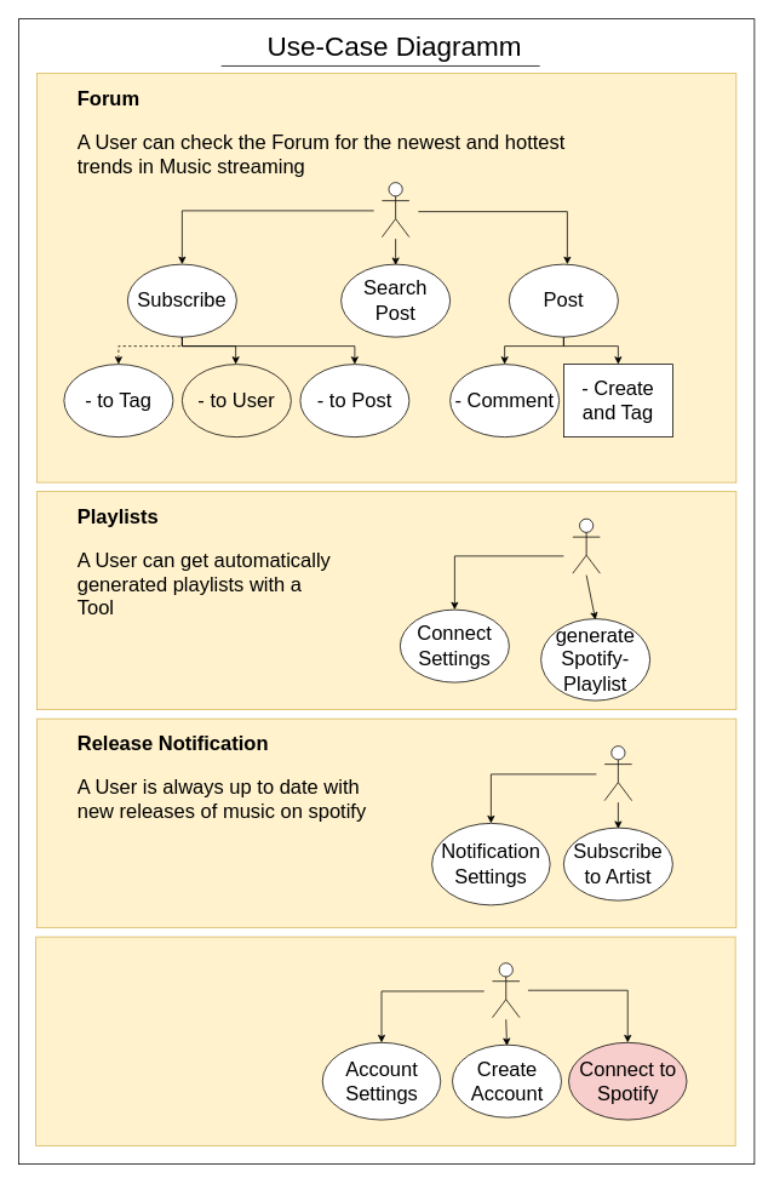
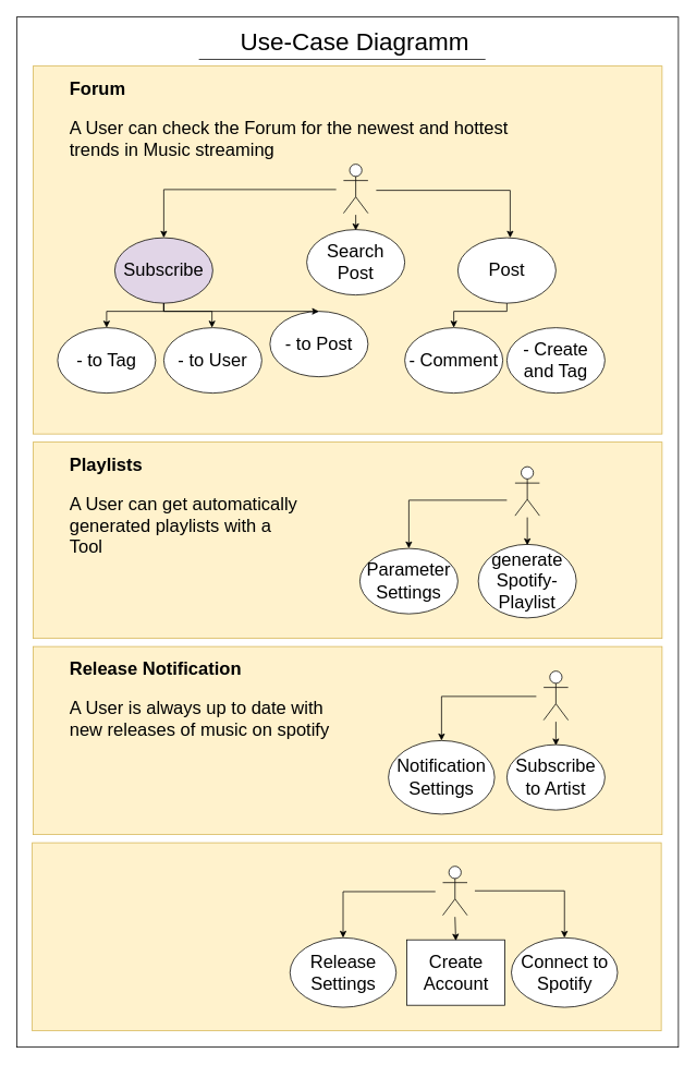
  <mxCell id="0" />
  <mxCell id="1" parent="0" />
  <mxCell id="2" value="" style="rounded=0;whiteSpace=wrap;html=1;" vertex="1" parent="1"><mxGeometry x="20" y="20" width="810" height="1260" as="geometry" /></mxCell>
  <mxCell id="3" value="" style="rounded=0;whiteSpace=wrap;html=1;fontSize=30;fillColor=#fff2cc;strokeColor=#d6b656;" vertex="1" parent="1"><mxGeometry x="40" y="80" width="770" height="450" as="geometry" /></mxCell>
  <mxCell id="4" value="Use-Case Diagramm" style="text;html=1;strokeColor=none;fillColor=none;align=center;verticalAlign=middle;whiteSpace=wrap;rounded=0;fontSize=30;" vertex="1" parent="1"><mxGeometry x="244" y="40" width="380" height="20" as="geometry" /></mxCell>
  <mxCell id="5" value="" style="shape=umlActor;verticalLabelPosition=bottom;verticalAlign=top;html=1;outlineConnect=0;fontSize=30;" vertex="1" parent="1"><mxGeometry x="420" y="200" width="30" height="60" as="geometry" /></mxCell>
  <mxCell id="6" value="" style="endArrow=none;html=1;fontSize=30;exitX=0.263;exitY=0.074;exitDx=0;exitDy=0;exitPerimeter=0;entryX=0.696;entryY=0.074;entryDx=0;entryDy=0;entryPerimeter=0;" edge="1" parent="1"><mxGeometry width="50" height="50" relative="1" as="geometry"><mxPoint x="243.03" y="71.8" as="sourcePoint" /><mxPoint x="593.76" y="71.8" as="targetPoint" /></mxGeometry></mxCell>
  <mxCell id="7" value="- to Tag" style="ellipse;whiteSpace=wrap;html=1;fontSize=22;" vertex="1" parent="1"><mxGeometry x="70" y="400" width="120" height="80" as="geometry" /></mxCell>
- <mxCell id="8" value="- Create and Tag" style="whiteSpace=wrap;html=1;fontSize=22;rounded=0;" vertex="1" parent="1"><mxGeometry x="620" y="400" width="120" height="80" as="geometry" /></mxCell>
- <mxCell id="9" style="edgeStyle=orthogonalEdgeStyle;rounded=0;orthogonalLoop=1;jettySize=auto;html=1;exitX=0.5;exitY=1;exitDx=0;exitDy=0;entryX=0.5;entryY=0;entryDx=0;entryDy=0;fontSize=22;dashed=1;" edge="1" parent="1" source="10" target="7"><mxGeometry relative="1" as="geometry"><Array as="points"><mxPoint x="130" y="380" /></Array></mxGeometry></mxCell>
- <mxCell id="10" value="Subscribe" style="ellipse;whiteSpace=wrap;html=1;fontSize=22;" vertex="1" parent="1"><mxGeometry x="140" y="290" width="120" height="80" as="geometry" /></mxCell>
- <mxCell id="11" style="edgeStyle=orthogonalEdgeStyle;rounded=0;orthogonalLoop=1;jettySize=auto;html=1;exitX=0.5;exitY=1;exitDx=0;exitDy=0;entryX=0.5;entryY=0;entryDx=0;entryDy=0;fontSize=22;" edge="1" parent="1" source="12" target="8"><mxGeometry relative="1" as="geometry"><Array as="points"><mxPoint x="620" y="380" /><mxPoint x="680" y="380" /></Array></mxGeometry></mxCell>
+ <mxCell id="8" value="- Create and Tag" style="ellipse;whiteSpace=wrap;html=1;fontSize=22;" vertex="1" parent="1"><mxGeometry x="620" y="400" width="120" height="80" as="geometry" /></mxCell>
+ <mxCell id="9" style="edgeStyle=orthogonalEdgeStyle;rounded=0;orthogonalLoop=1;jettySize=auto;html=1;exitX=0.5;exitY=1;exitDx=0;exitDy=0;entryX=0.5;entryY=0;entryDx=0;entryDy=0;fontSize=22;" edge="1" parent="1" source="10" target="7"><mxGeometry relative="1" as="geometry"><Array as="points"><mxPoint x="130" y="380" /></Array></mxGeometry></mxCell>
+ <mxCell id="10" value="Subscribe" style="ellipse;whiteSpace=wrap;html=1;fontSize=22;fillColor=#e1d5e7;" vertex="1" parent="1"><mxGeometry x="140" y="290" width="120" height="80" as="geometry" /></mxCell>
  <mxCell id="12" value="Post" style="ellipse;whiteSpace=wrap;html=1;fontSize=22;" vertex="1" parent="1"><mxGeometry x="560" y="290" width="120" height="80" as="geometry" /></mxCell>
  <mxCell id="13" value="&lt;h1 style=&quot;font-size: 22px&quot;&gt;Forum&lt;/h1&gt;&lt;p style=&quot;font-size: 22px&quot;&gt;A User can check the Forum for the newest and hottest trends in Music streaming&lt;br&gt;&lt;/p&gt;" style="text;html=1;strokeColor=none;fillColor=none;spacing=5;spacingTop=-20;whiteSpace=wrap;overflow=hidden;rounded=0;fontSize=22;" vertex="1" parent="1"><mxGeometry x="80" y="90" width="610" height="130" as="geometry" /></mxCell>
- <mxCell id="14" value="Search Post" style="ellipse;whiteSpace=wrap;html=1;fontSize=22;" vertex="1" parent="1"><mxGeometry x="375" y="290" width="120" height="80" as="geometry" /></mxCell>
- <mxCell id="15" value="- to User" style="ellipse;whiteSpace=wrap;html=1;fontSize=22;fillColor=#fff2cc;" vertex="1" parent="1"><mxGeometry x="200" y="400" width="120" height="80" as="geometry" /></mxCell>
+ <mxCell id="14" value="Search Post" style="ellipse;whiteSpace=wrap;html=1;fontSize=22;" vertex="1" parent="1"><mxGeometry x="375" y="280" width="120" height="80" as="geometry" /></mxCell>
+ <mxCell id="15" value="- to User" style="ellipse;whiteSpace=wrap;html=1;fontSize=22;" vertex="1" parent="1"><mxGeometry x="200" y="400" width="120" height="80" as="geometry" /></mxCell>
  <mxCell id="16" style="edgeStyle=orthogonalEdgeStyle;rounded=0;orthogonalLoop=1;jettySize=auto;html=1;entryX=0.5;entryY=0;entryDx=0;entryDy=0;fontSize=22;" edge="1" parent="1"><mxGeometry relative="1" as="geometry"><mxPoint x="411" y="231" as="sourcePoint" /><mxPoint x="200" y="290" as="targetPoint" /><Array as="points"><mxPoint x="411" y="231" /><mxPoint x="200" y="231" /></Array></mxGeometry></mxCell>
  <mxCell id="17" style="edgeStyle=orthogonalEdgeStyle;rounded=0;orthogonalLoop=1;jettySize=auto;html=1;entryX=0.5;entryY=0;entryDx=0;entryDy=0;fontSize=22;" edge="1" parent="1"><mxGeometry relative="1" as="geometry"><mxPoint x="460" y="232" as="sourcePoint" /><mxPoint x="624" y="290" as="targetPoint" /><Array as="points"><mxPoint x="624" y="232" /></Array></mxGeometry></mxCell>
  <mxCell id="18" value="" style="endArrow=classic;html=1;fontSize=22;entryX=0.5;entryY=0.013;entryDx=0;entryDy=0;entryPerimeter=0;" edge="1" parent="1" target="14"><mxGeometry width="50" height="50" relative="1" as="geometry"><mxPoint x="435" y="262" as="sourcePoint" /><mxPoint x="375" y="310" as="targetPoint" /></mxGeometry></mxCell>
  <mxCell id="19" style="edgeStyle=orthogonalEdgeStyle;rounded=0;orthogonalLoop=1;jettySize=auto;html=1;exitX=0.5;exitY=1;exitDx=0;exitDy=0;entryX=0.492;entryY=0;entryDx=0;entryDy=0;fontSize=22;entryPerimeter=0;" edge="1" parent="1" target="15"><mxGeometry relative="1" as="geometry"><mxPoint x="200" y="370" as="sourcePoint" /><mxPoint x="130" y="400" as="targetPoint" /><Array as="points"><mxPoint x="200" y="380" /><mxPoint x="259" y="380" /></Array></mxGeometry></mxCell>
- <mxCell id="20" value="- to Post" style="ellipse;whiteSpace=wrap;html=1;fontSize=22;" vertex="1" parent="1"><mxGeometry x="330" y="400" width="120" height="80" as="geometry" /></mxCell>
+ <mxCell id="20" value="- to Post" style="ellipse;whiteSpace=wrap;html=1;fontSize=22;" vertex="1" parent="1"><mxGeometry x="330" y="380" width="120" height="80" as="geometry" /></mxCell>
  <mxCell id="21" style="edgeStyle=orthogonalEdgeStyle;rounded=0;orthogonalLoop=1;jettySize=auto;html=1;entryX=0.5;entryY=0;entryDx=0;entryDy=0;fontSize=22;" edge="1" parent="1" target="20"><mxGeometry relative="1" as="geometry"><mxPoint x="200" y="370" as="sourcePoint" /><Array as="points"><mxPoint x="200" y="370" /><mxPoint x="200" y="380" /><mxPoint x="390" y="380" /></Array></mxGeometry></mxCell>
  <mxCell id="22" value="- Comment" style="ellipse;whiteSpace=wrap;html=1;fontSize=22;" vertex="1" parent="1"><mxGeometry x="495" y="400" width="120" height="80" as="geometry" /></mxCell>
  <mxCell id="23" style="edgeStyle=orthogonalEdgeStyle;rounded=0;orthogonalLoop=1;jettySize=auto;html=1;entryX=0.5;entryY=0;entryDx=0;entryDy=0;fontSize=22;" edge="1" parent="1"><mxGeometry relative="1" as="geometry"><mxPoint x="620" y="370" as="sourcePoint" /><mxPoint x="555" y="400" as="targetPoint" /><Array as="points"><mxPoint x="620" y="370" /><mxPoint x="620" y="380" /><mxPoint x="555" y="380" /></Array></mxGeometry></mxCell>
  <mxCell id="24" value="" style="rounded=0;whiteSpace=wrap;html=1;fontSize=30;fillColor=#fff2cc;strokeColor=#d6b656;" vertex="1" parent="1"><mxGeometry x="40" y="540" width="770" height="240" as="geometry" /></mxCell>
  <mxCell id="25" value="" style="shape=umlActor;verticalLabelPosition=bottom;verticalAlign=top;html=1;outlineConnect=0;fontSize=30;" vertex="1" parent="1"><mxGeometry x="630" y="570" width="30" height="60" as="geometry" /></mxCell>
- <mxCell id="26" value="Connect Settings" style="ellipse;whiteSpace=wrap;html=1;fontSize=22;" vertex="1" parent="1"><mxGeometry x="440" y="670" width="120" height="80" as="geometry" /></mxCell>
+ <mxCell id="26" value="Parameter Settings" style="ellipse;whiteSpace=wrap;html=1;fontSize=22;" vertex="1" parent="1"><mxGeometry x="440" y="670" width="120" height="80" as="geometry" /></mxCell>
  <mxCell id="27" value="&lt;h1 style=&quot;font-size: 22px&quot;&gt;Playlists&lt;/h1&gt;&lt;p style=&quot;font-size: 22px&quot;&gt;A User can get automatically generated playlists with a Tool&lt;br&gt;&lt;/p&gt;" style="text;html=1;strokeColor=none;fillColor=none;spacing=5;spacingTop=-20;whiteSpace=wrap;overflow=hidden;rounded=0;fontSize=22;" vertex="1" parent="1"><mxGeometry x="80" y="550" width="300" height="140" as="geometry" /></mxCell>
- <mxCell id="28" value="generate Spotify-Playlist" style="ellipse;whiteSpace=wrap;html=1;fontSize=22;" vertex="1" parent="1"><mxGeometry x="595" y="680" width="120" height="90" as="geometry" /></mxCell>
+ <mxCell id="28" value="generate Spotify-Playlist" style="ellipse;whiteSpace=wrap;html=1;fontSize=22;" vertex="1" parent="1"><mxGeometry x="585" y="665" width="120" height="90" as="geometry" /></mxCell>
  <mxCell id="29" style="edgeStyle=orthogonalEdgeStyle;rounded=0;orthogonalLoop=1;jettySize=auto;html=1;entryX=0.5;entryY=0;entryDx=0;entryDy=0;fontSize=22;" edge="1" parent="1"><mxGeometry relative="1" as="geometry"><mxPoint x="620" y="611" as="sourcePoint" /><mxPoint x="500" y="670" as="targetPoint" /><Array as="points"><mxPoint x="500" y="611" /></Array></mxGeometry></mxCell>
  <mxCell id="30" value="" style="endArrow=classic;html=1;fontSize=22;entryX=0.5;entryY=0.013;entryDx=0;entryDy=0;entryPerimeter=0;" edge="1" parent="1" target="28"><mxGeometry width="50" height="50" relative="1" as="geometry"><mxPoint x="645" y="632" as="sourcePoint" /><mxPoint x="585" y="680" as="targetPoint" /></mxGeometry></mxCell>
  <mxCell id="31" value="" style="rounded=0;whiteSpace=wrap;html=1;fontSize=30;fillColor=#fff2cc;strokeColor=#d6b656;" vertex="1" parent="1"><mxGeometry x="40" y="790" width="770" height="230" as="geometry" /></mxCell>
  <mxCell id="32" value="" style="shape=umlActor;verticalLabelPosition=bottom;verticalAlign=top;html=1;outlineConnect=0;fontSize=30;" vertex="1" parent="1"><mxGeometry x="665" y="820" width="30" height="60" as="geometry" /></mxCell>
  <mxCell id="33" value="Notification Settings" style="ellipse;whiteSpace=wrap;html=1;fontSize=22;" vertex="1" parent="1"><mxGeometry x="475" y="905" width="130" height="90" as="geometry" /></mxCell>
  <mxCell id="34" value="&lt;h1 style=&quot;font-size: 22px&quot;&gt;Release Notification&lt;/h1&gt;&lt;p style=&quot;font-size: 22px&quot;&gt;A User is always up to date with new releases of music on spotify&lt;br&gt;&lt;/p&gt;" style="text;html=1;strokeColor=none;fillColor=none;spacing=5;spacingTop=-20;whiteSpace=wrap;overflow=hidden;rounded=0;fontSize=22;" vertex="1" parent="1"><mxGeometry x="80" y="800" width="340" height="130" as="geometry" /></mxCell>
  <mxCell id="35" value="Subscribe to Artist" style="ellipse;whiteSpace=wrap;html=1;fontSize=22;" vertex="1" parent="1"><mxGeometry x="620" y="910" width="120" height="80" as="geometry" /></mxCell>
  <mxCell id="36" style="edgeStyle=orthogonalEdgeStyle;rounded=0;orthogonalLoop=1;jettySize=auto;html=1;fontSize=22;entryX=0.5;entryY=0;entryDx=0;entryDy=0;" edge="1" parent="1" target="33"><mxGeometry relative="1" as="geometry"><mxPoint x="656" y="851" as="sourcePoint" /><mxPoint x="545" y="910" as="targetPoint" /><Array as="points"><mxPoint x="540" y="851" /></Array></mxGeometry></mxCell>
  <mxCell id="37" value="" style="endArrow=classic;html=1;fontSize=22;entryX=0.5;entryY=0.013;entryDx=0;entryDy=0;entryPerimeter=0;" edge="1" parent="1" target="35"><mxGeometry width="50" height="50" relative="1" as="geometry"><mxPoint x="680" y="882" as="sourcePoint" /><mxPoint x="620" y="930" as="targetPoint" /></mxGeometry></mxCell>
  <mxCell id="38" value="" style="rounded=0;whiteSpace=wrap;html=1;fontSize=30;fillColor=#fff2cc;strokeColor=#d6b656;" vertex="1" parent="1"><mxGeometry x="39" y="1030" width="770" height="230" as="geometry" /></mxCell>
  <mxCell id="39" value="" style="shape=umlActor;verticalLabelPosition=bottom;verticalAlign=top;html=1;outlineConnect=0;fontSize=30;" vertex="1" parent="1"><mxGeometry x="541.5" y="1058.75" width="30" height="60" as="geometry" /></mxCell>
- <mxCell id="40" value="Account Settings" style="ellipse;whiteSpace=wrap;html=1;fontSize=22;" vertex="1" parent="1"><mxGeometry x="354.5" y="1146.25" width="130" height="85" as="geometry" /></mxCell>
- <mxCell id="41" value="Create Account" style="ellipse;whiteSpace=wrap;html=1;fontSize=22;" vertex="1" parent="1"><mxGeometry x="497.5" y="1148.75" width="120" height="80" as="geometry" /></mxCell>
+ <mxCell id="40" value="Release Settings" style="ellipse;whiteSpace=wrap;html=1;fontSize=22;" vertex="1" parent="1"><mxGeometry x="354.5" y="1146.25" width="130" height="85" as="geometry" /></mxCell>
+ <mxCell id="41" value="Create Account" style="whiteSpace=wrap;html=1;fontSize=22;rounded=0;" vertex="1" parent="1"><mxGeometry x="497.5" y="1148.75" width="120" height="80" as="geometry" /></mxCell>
  <mxCell id="42" style="edgeStyle=orthogonalEdgeStyle;rounded=0;orthogonalLoop=1;jettySize=auto;html=1;fontSize=22;entryX=0.5;entryY=0;entryDx=0;entryDy=0;" edge="1" parent="1" target="40"><mxGeometry relative="1" as="geometry"><mxPoint x="532.5" y="1089.75" as="sourcePoint" /><mxPoint x="421.5" y="1148.75" as="targetPoint" /><Array as="points"><mxPoint x="419.5" y="1089.75" /></Array></mxGeometry></mxCell>
  <mxCell id="43" value="" style="endArrow=classic;html=1;fontSize=22;entryX=0.5;entryY=0.013;entryDx=0;entryDy=0;entryPerimeter=0;" edge="1" parent="1" target="41"><mxGeometry width="50" height="50" relative="1" as="geometry"><mxPoint x="556.5" y="1120.75" as="sourcePoint" /><mxPoint x="496.5" y="1168.75" as="targetPoint" /></mxGeometry></mxCell>
- <mxCell id="44" value="Connect to Spotify" style="ellipse;whiteSpace=wrap;html=1;fontSize=22;fillColor=#f8cecc;" vertex="1" parent="1"><mxGeometry x="625.5" y="1146.25" width="130" height="85" as="geometry" /></mxCell>
+ <mxCell id="44" value="Connect to Spotify" style="ellipse;whiteSpace=wrap;html=1;fontSize=22;" vertex="1" parent="1"><mxGeometry x="625.5" y="1146.25" width="130" height="85" as="geometry" /></mxCell>
  <mxCell id="45" style="edgeStyle=orthogonalEdgeStyle;rounded=0;orthogonalLoop=1;jettySize=auto;html=1;fontSize=22;entryX=0.5;entryY=0;entryDx=0;entryDy=0;exitX=0.625;exitY=0.261;exitDx=0;exitDy=0;exitPerimeter=0;" edge="1" parent="1" target="44"><mxGeometry relative="1" as="geometry"><mxPoint x="580.75" y="1088.78" as="sourcePoint" /><mxPoint x="730.5" y="1148.75" as="targetPoint" /><Array as="points"><mxPoint x="690.5" y="1089.75" /></Array></mxGeometry></mxCell>
